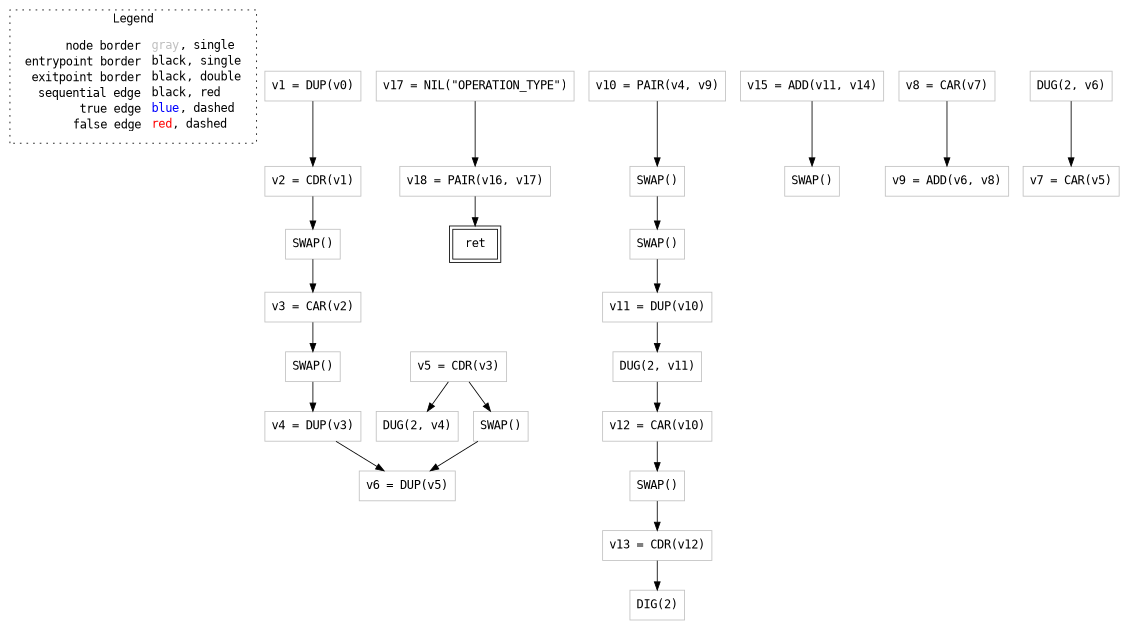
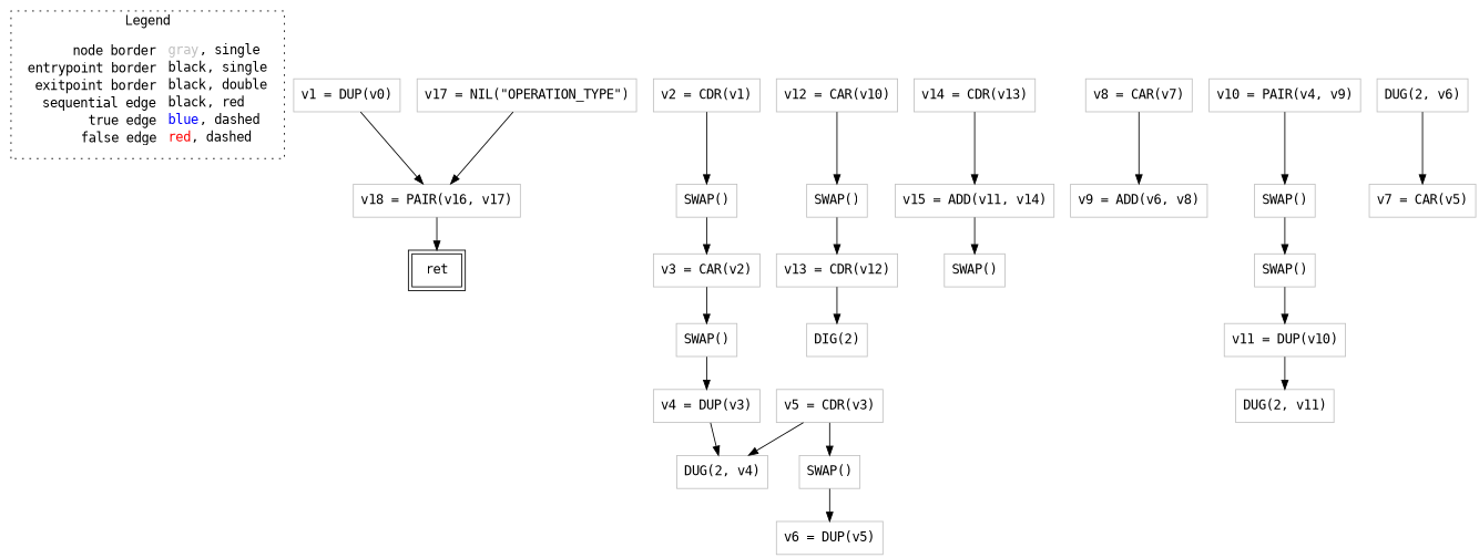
  digraph {
    fontname="DejaVu Sans Mono"
    node [fontname="DejaVu Sans Mono" shape=rect color=gray]
    edge [color=black fontname="DejaVu Sans Mono"]
    n1 [label=<<table border="0" cellpadding="2" cellspacing="0" cellborder="0"><tr><td align="right">node border&nbsp;</td><td align="left"><font color="gray">gray</font>, single</td></tr><tr><td align="right">entrypoint border&nbsp;</td><td align="left"><font color="black">black</font>, single</td></tr><tr><td align="right">exitpoint border&nbsp;</td><td align="left"><font color="black">black</font>, double</td></tr><tr><td align="right">sequential edge&nbsp;</td><td align="left"><font color="black">black</font>, red</td></tr><tr><td align="right">true edge&nbsp;</td><td align="left"><font color="blue">blue</font>, dashed</td></tr><tr><td align="right">false edge&nbsp;</td><td align="left"><font color="red">red</font>, dashed</td></tr></table>> shape=plaintext color=""]
    n2 [label=<v1 = DUP(v0)>]
    n3 [label=<v2 = CDR(v1)>]
    n4 [label=<v17 = NIL(&quot;OPERATION_TYPE&quot;)>]
    n5 [label=<v18 = PAIR(v16, v17)>]
    n6 [label=<DIG(2)>]
+   n7 [label=<v14 = CDR(v13)>]
    n8 [label=<v15 = ADD(v11, v14)>]
    n9 [label=<DUG(2, v4)>]
    n10 [label=<v5 = CDR(v3)>]
    n11 [label=<SWAP()>]
    n12 [label=<v8 = CAR(v7)>]
    n13 [label=<v9 = ADD(v6, v8)>]
    n14 [color=black label=<ret> peripheries=2]
    n15 [label=<v6 = DUP(v5)>]
    n16 [label=<SWAP()>]
    n17 [label=<v3 = CAR(v2)>]
    n18 [label=<v4 = DUP(v3)>]
    n19 [label=<v13 = CDR(v12)>]
    n20 [label=<v11 = DUP(v10)>]
    n21 [label=<DUG(2, v11)>]
    n22 [label=<v12 = CAR(v10)>]
    n23 [label=<v7 = CAR(v5)>]
    n24 [label=<SWAP()>]
    n25 [label=<SWAP()>]
    n26 [label=<DUG(2, v6)>]
    n27 [label=<v10 = PAIR(v4, v9)>]
    n28 [label=<SWAP()>]
    n29 [label=<SWAP()>]
    n30 [label=<SWAP()>]
    subgraph cluster_1 {
      label=Legend
      style=dotted
      n1
    }
-   n2 -> n3
+   n2 -> n5
    n3 -> n16
    n4 -> n5
    n5 -> n14
+   n7 -> n8
    n8 -> n25
    n10 -> n9
    n10 -> n11
    n11 -> n15
    n12 -> n13
    n16 -> n17
    n17 -> n24
-   n18 -> n15
+   n18 -> n9
    n19 -> n6
    n20 -> n21
-   n21 -> n22
    n22 -> n30
    n24 -> n18
    n26 -> n23
    n27 -> n28
    n28 -> n29
    n29 -> n20
    n30 -> n19
  }
